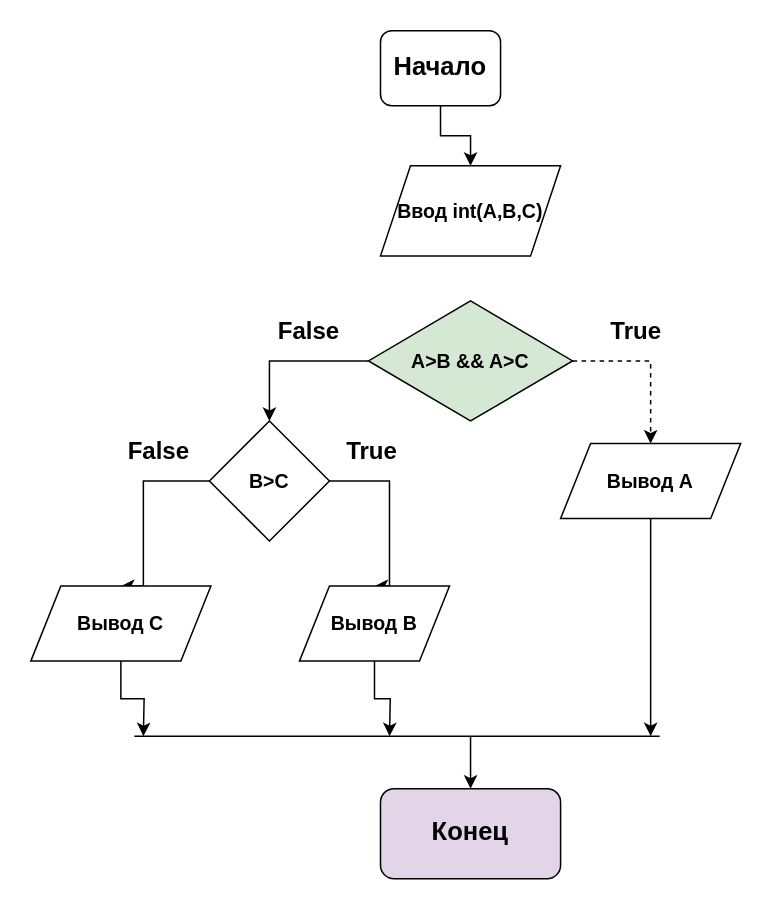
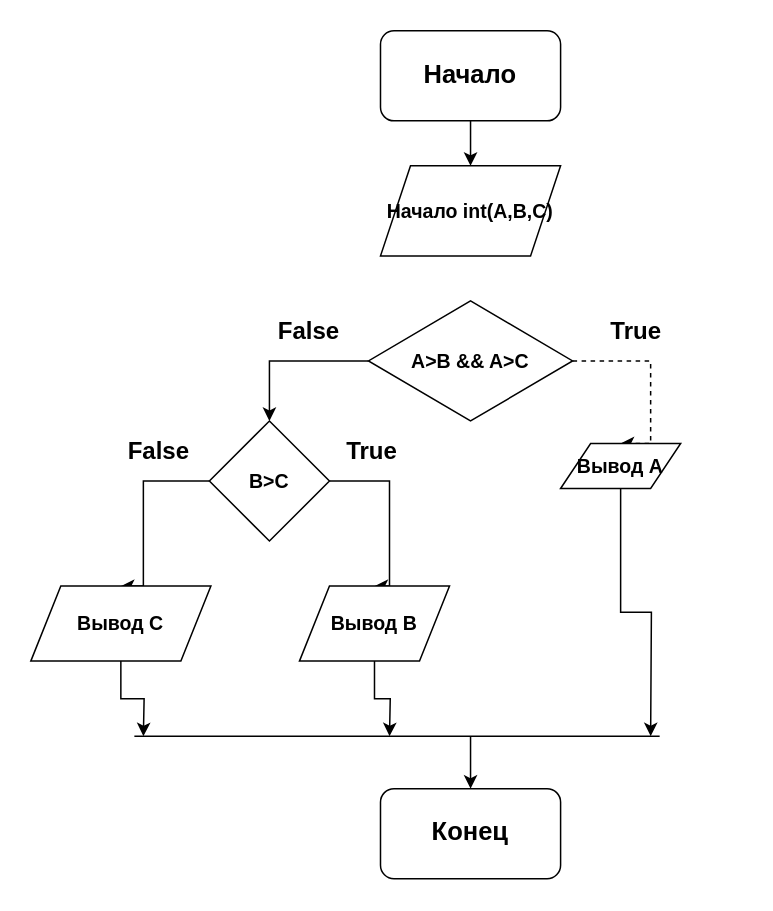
  <mxCell id="0" />
  <mxCell id="1" parent="0" />
  <mxCell id="2" style="edgeStyle=orthogonalEdgeStyle;rounded=0;orthogonalLoop=1;jettySize=auto;html=1;fontStyle=1;fontSize=13;" parent="1" source="3" target="4" edge="1"><mxGeometry relative="1" as="geometry" /></mxCell>
- <mxCell id="3" value="Начало" style="rounded=1;whiteSpace=wrap;html=1;fontStyle=1;fontSize=17;" parent="1" vertex="1"><mxGeometry x="253" y="20" width="80" height="50" as="geometry" /></mxCell>
- <mxCell id="4" value="Ввод int(A,B,C)" style="shape=parallelogram;perimeter=parallelogramPerimeter;whiteSpace=wrap;html=1;fixedSize=1;fontStyle=1;fontSize=13;" parent="1" vertex="1"><mxGeometry x="253" y="110" width="120" height="60" as="geometry" /></mxCell>
+ <mxCell id="3" value="Начало" style="rounded=1;whiteSpace=wrap;html=1;fontStyle=1;fontSize=17;" parent="1" vertex="1"><mxGeometry x="253" y="20" width="120" height="60" as="geometry" /></mxCell>
+ <mxCell id="4" value="Начало int(A,B,C)" style="shape=parallelogram;perimeter=parallelogramPerimeter;whiteSpace=wrap;html=1;fixedSize=1;fontStyle=1;fontSize=13;" parent="1" vertex="1"><mxGeometry x="253" y="110" width="120" height="60" as="geometry" /></mxCell>
  <mxCell id="5" style="edgeStyle=orthogonalEdgeStyle;rounded=0;orthogonalLoop=1;jettySize=auto;html=1;entryX=0.5;entryY=0;entryDx=0;entryDy=0;fontSize=13;fontStyle=1;dashed=1;" parent="1" source="7" target="11" edge="1"><mxGeometry relative="1" as="geometry"><Array as="points"><mxPoint x="433" y="240" /></Array></mxGeometry></mxCell>
  <mxCell id="6" style="edgeStyle=orthogonalEdgeStyle;rounded=0;orthogonalLoop=1;jettySize=auto;html=1;entryX=0.5;entryY=0;entryDx=0;entryDy=0;fontSize=13;fontStyle=1" parent="1" source="7" target="14" edge="1"><mxGeometry relative="1" as="geometry"><Array as="points"><mxPoint x="179" y="240" /></Array></mxGeometry></mxCell>
- <mxCell id="7" value="A&amp;gt;B &amp;amp;&amp;amp; A&amp;gt;C" style="rhombus;whiteSpace=wrap;html=1;fontStyle=1;fontSize=13;fillColor=#d5e8d4;" parent="1" vertex="1"><mxGeometry x="245" y="200" width="136" height="80" as="geometry" /></mxCell>
+ <mxCell id="7" value="A&amp;gt;B &amp;amp;&amp;amp; A&amp;gt;C" style="rhombus;whiteSpace=wrap;html=1;fontStyle=1;fontSize=13;" parent="1" vertex="1"><mxGeometry x="245" y="200" width="136" height="80" as="geometry" /></mxCell>
  <mxCell id="8" value="&lt;font style=&quot;font-size: 16px;&quot;&gt;True&lt;/font&gt;" style="text;strokeColor=none;fillColor=none;html=1;fontSize=16;fontStyle=1;verticalAlign=middle;align=center;" parent="1" vertex="1"><mxGeometry x="373" y="200" width="100" height="40" as="geometry" /></mxCell>
  <mxCell id="9" value="&lt;font style=&quot;font-size: 16px;&quot;&gt;False&lt;/font&gt;" style="text;strokeColor=none;fillColor=none;html=1;fontSize=16;fontStyle=1;verticalAlign=middle;align=center;" parent="1" vertex="1"><mxGeometry x="155" y="200" width="100" height="40" as="geometry" /></mxCell>
  <mxCell id="10" style="edgeStyle=orthogonalEdgeStyle;rounded=0;orthogonalLoop=1;jettySize=auto;html=1;fontSize=13;fontStyle=1" parent="1" source="11" edge="1"><mxGeometry relative="1" as="geometry"><mxPoint x="433" y="490" as="targetPoint" /></mxGeometry></mxCell>
- <mxCell id="11" value="Вывод А" style="shape=parallelogram;perimeter=parallelogramPerimeter;whiteSpace=wrap;html=1;fixedSize=1;fontSize=13;fontStyle=1" parent="1" vertex="1"><mxGeometry x="373" y="295" width="120" height="50" as="geometry" /></mxCell>
+ <mxCell id="11" value="Вывод А" style="shape=parallelogram;perimeter=parallelogramPerimeter;whiteSpace=wrap;html=1;fixedSize=1;fontSize=13;fontStyle=1" parent="1" vertex="1"><mxGeometry x="373" y="295" width="80" height="30" as="geometry" /></mxCell>
  <mxCell id="12" style="edgeStyle=orthogonalEdgeStyle;rounded=0;orthogonalLoop=1;jettySize=auto;html=1;entryX=0.5;entryY=0;entryDx=0;entryDy=0;fontSize=13;fontStyle=1" parent="1" source="14" target="18" edge="1"><mxGeometry relative="1" as="geometry"><Array as="points"><mxPoint x="259" y="320" /></Array></mxGeometry></mxCell>
  <mxCell id="13" style="edgeStyle=orthogonalEdgeStyle;rounded=0;orthogonalLoop=1;jettySize=auto;html=1;entryX=0.5;entryY=0;entryDx=0;entryDy=0;fontSize=13;fontStyle=1" parent="1" source="14" target="16" edge="1"><mxGeometry relative="1" as="geometry"><Array as="points"><mxPoint x="95" y="320" /></Array></mxGeometry></mxCell>
  <mxCell id="14" value="B&amp;gt;C" style="rhombus;whiteSpace=wrap;html=1;fontSize=13;fontStyle=1" parent="1" vertex="1"><mxGeometry x="139" y="280" width="80" height="80" as="geometry" /></mxCell>
  <mxCell id="15" style="edgeStyle=orthogonalEdgeStyle;rounded=0;orthogonalLoop=1;jettySize=auto;html=1;fontSize=13;fontStyle=1" parent="1" source="16" edge="1"><mxGeometry relative="1" as="geometry"><mxPoint x="95" y="490" as="targetPoint" /></mxGeometry></mxCell>
  <mxCell id="16" value="Вывод С" style="shape=parallelogram;perimeter=parallelogramPerimeter;whiteSpace=wrap;html=1;fixedSize=1;fontSize=13;fontStyle=1" parent="1" vertex="1"><mxGeometry x="20" y="390" width="120" height="50" as="geometry" /></mxCell>
  <mxCell id="17" style="edgeStyle=orthogonalEdgeStyle;rounded=0;orthogonalLoop=1;jettySize=auto;html=1;fontSize=13;fontStyle=1" parent="1" source="18" edge="1"><mxGeometry relative="1" as="geometry"><mxPoint x="259" y="490" as="targetPoint" /></mxGeometry></mxCell>
  <mxCell id="18" value="Вывод В" style="shape=parallelogram;perimeter=parallelogramPerimeter;whiteSpace=wrap;html=1;fixedSize=1;fontSize=13;fontStyle=1" parent="1" vertex="1"><mxGeometry x="199" y="390" width="100" height="50" as="geometry" /></mxCell>
- <mxCell id="19" value="Конец" style="rounded=1;whiteSpace=wrap;html=1;fontSize=17;fontStyle=1;fillColor=#e1d5e7;" parent="1" vertex="1"><mxGeometry x="253" y="525" width="120" height="60" as="geometry" /></mxCell>
+ <mxCell id="19" value="Конец" style="rounded=1;whiteSpace=wrap;html=1;fontSize=17;fontStyle=1" parent="1" vertex="1"><mxGeometry x="253" y="525" width="120" height="60" as="geometry" /></mxCell>
  <mxCell id="20" value="" style="endArrow=none;html=1;rounded=0;fontSize=13;fontStyle=1" parent="1" edge="1"><mxGeometry width="50" height="50" relative="1" as="geometry"><mxPoint x="89" y="490" as="sourcePoint" /><mxPoint x="439" y="490" as="targetPoint" /></mxGeometry></mxCell>
  <mxCell id="21" value="" style="endArrow=classic;html=1;rounded=0;fontSize=13;entryX=0.5;entryY=0;entryDx=0;entryDy=0;fontStyle=1" parent="1" target="19" edge="1"><mxGeometry width="50" height="50" relative="1" as="geometry"><mxPoint x="313" y="490" as="sourcePoint" /><mxPoint x="339" y="290" as="targetPoint" /></mxGeometry></mxCell>
  <mxCell id="22" value="&lt;font style=&quot;font-size: 16px;&quot;&gt;True&lt;/font&gt;" style="text;strokeColor=none;fillColor=none;html=1;fontSize=16;fontStyle=1;verticalAlign=middle;align=center;" vertex="1" parent="1"><mxGeometry x="197" y="280" width="100" height="40" as="geometry" /></mxCell>
  <mxCell id="23" value="&lt;font style=&quot;font-size: 16px;&quot;&gt;False&lt;/font&gt;" style="text;strokeColor=none;fillColor=none;html=1;fontSize=16;fontStyle=1;verticalAlign=middle;align=center;" vertex="1" parent="1"><mxGeometry x="55" y="280" width="100" height="40" as="geometry" /></mxCell>
